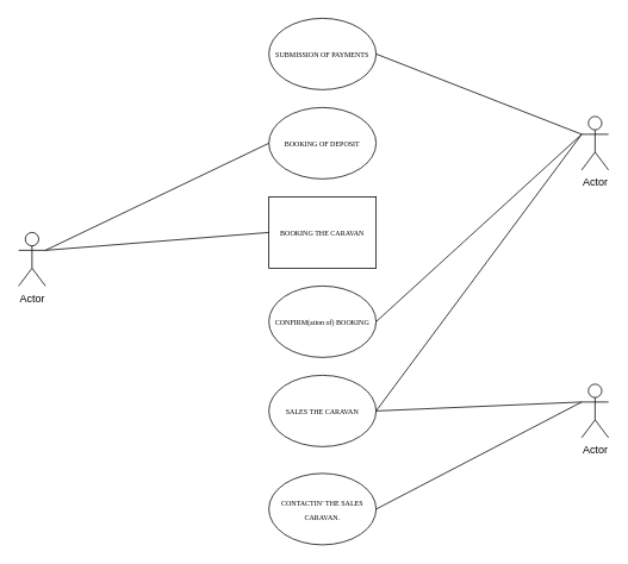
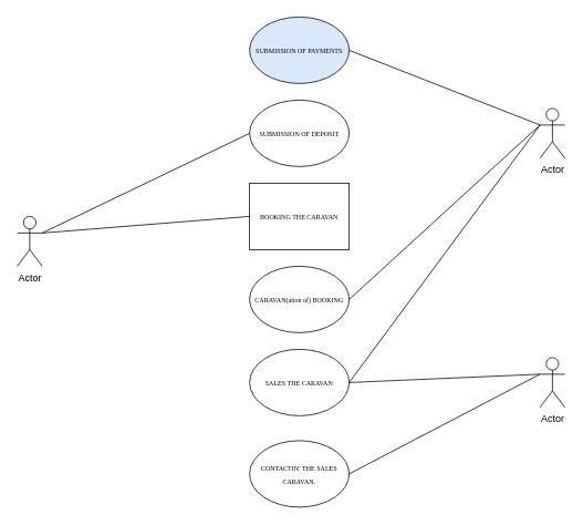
  <mxCell id="0" />
  <mxCell id="1" parent="0" />
  <mxCell id="2" value="Actor" style="shape=umlActor;verticalLabelPosition=bottom;verticalAlign=top;html=1;outlineConnect=0;" vertex="1" parent="1"><mxGeometry x="20" y="260" width="30" height="60" as="geometry" /></mxCell>
  <mxCell id="3" value="Actor" style="shape=umlActor;verticalLabelPosition=bottom;verticalAlign=top;html=1;outlineConnect=0;" vertex="1" parent="1"><mxGeometry x="650" y="430" width="30" height="60" as="geometry" /></mxCell>
  <mxCell id="4" value="Actor" style="shape=umlActor;verticalLabelPosition=bottom;verticalAlign=top;html=1;outlineConnect=0;" vertex="1" parent="1"><mxGeometry x="650" y="130" width="30" height="60" as="geometry" /></mxCell>
- <mxCell id="5" value="&#10;&#10;&lt;b style=&quot;font-weight: normal&quot; id=&quot;docs-internal-guid-d6d6a258-7fff-211c-9da3-53a5a46fa4c5&quot;&gt;&lt;span style=&quot;font-size: 6pt; font-family: &amp;quot;cg times&amp;quot;, serif; color: rgb(0, 0, 0); background-color: transparent; font-weight: 400; font-style: normal; font-variant: normal; text-decoration: none; vertical-align: baseline;&quot;&gt;SUBMISSION OF PAYMENTS&lt;/span&gt;&lt;/b&gt;&#10;&#10;" style="ellipse;whiteSpace=wrap;html=1;" vertex="1" parent="1"><mxGeometry x="300" y="20" width="120" height="80" as="geometry" /></mxCell>
- <mxCell id="6" value="&#10;&#10;&lt;b style=&quot;font-weight: normal&quot; id=&quot;docs-internal-guid-8f80560d-7fff-775f-be3a-dfc5eeb79c76&quot;&gt;&lt;span style=&quot;font-size: 6pt; font-family: &amp;quot;cg times&amp;quot;, serif; color: rgb(0, 0, 0); background-color: transparent; font-weight: 400; font-style: normal; font-variant: normal; text-decoration: none; vertical-align: baseline;&quot;&gt;BOOKING OF DEPOSIT&lt;/span&gt;&lt;/b&gt;&#10;&#10;" style="ellipse;whiteSpace=wrap;html=1;" vertex="1" parent="1"><mxGeometry x="300" y="120" width="120" height="80" as="geometry" /></mxCell>
+ <mxCell id="5" value="&#10;&#10;&lt;b style=&quot;font-weight: normal&quot; id=&quot;docs-internal-guid-d6d6a258-7fff-211c-9da3-53a5a46fa4c5&quot;&gt;&lt;span style=&quot;font-size: 6pt; font-family: &amp;quot;cg times&amp;quot;, serif; color: rgb(0, 0, 0); background-color: transparent; font-weight: 400; font-style: normal; font-variant: normal; text-decoration: none; vertical-align: baseline;&quot;&gt;SUBMISSION OF PAYMENTS&lt;/span&gt;&lt;/b&gt;&#10;&#10;" style="ellipse;whiteSpace=wrap;html=1;fillColor=#dae8fc;" vertex="1" parent="1"><mxGeometry x="300" y="20" width="120" height="80" as="geometry" /></mxCell>
+ <mxCell id="6" value="&#10;&#10;&lt;b style=&quot;font-weight: normal&quot; id=&quot;docs-internal-guid-8f80560d-7fff-775f-be3a-dfc5eeb79c76&quot;&gt;&lt;span style=&quot;font-size: 6pt; font-family: &amp;quot;cg times&amp;quot;, serif; color: rgb(0, 0, 0); background-color: transparent; font-weight: 400; font-style: normal; font-variant: normal; text-decoration: none; vertical-align: baseline;&quot;&gt;SUBMISSION OF DEPOSIT&lt;/span&gt;&lt;/b&gt;&#10;&#10;" style="ellipse;whiteSpace=wrap;html=1;" vertex="1" parent="1"><mxGeometry x="300" y="120" width="120" height="80" as="geometry" /></mxCell>
  <mxCell id="7" value="&#10;&#10;&lt;b style=&quot;font-weight: normal&quot; id=&quot;docs-internal-guid-b35fc8ba-7fff-aa6d-255e-f7da49f02f3e&quot;&gt;&lt;span style=&quot;font-size: 6pt; font-family: &amp;quot;cg times&amp;quot;, serif; color: rgb(0, 0, 0); background-color: transparent; font-weight: 400; font-style: normal; font-variant: normal; text-decoration: none; vertical-align: baseline;&quot;&gt;BOOKING THE CARAVAN&lt;/span&gt;&lt;/b&gt;&#10;&#10;" style="whiteSpace=wrap;html=1;rounded=0;" vertex="1" parent="1"><mxGeometry x="300" y="220" width="120" height="80" as="geometry" /></mxCell>
- <mxCell id="8" value="&#10;&#10;&lt;b style=&quot;font-weight: normal&quot; id=&quot;docs-internal-guid-f1c4a200-7fff-e0e9-b29e-194a61685224&quot;&gt;&lt;span style=&quot;font-size: 6pt; font-family: &amp;quot;cg times&amp;quot;, serif; color: rgb(0, 0, 0); background-color: transparent; font-weight: 400; font-style: normal; font-variant: normal; text-decoration: none; vertical-align: baseline;&quot;&gt;CONFIRM(ation of) BOOKING&lt;/span&gt;&lt;/b&gt;&#10;&#10;" style="ellipse;whiteSpace=wrap;html=1;" vertex="1" parent="1"><mxGeometry x="300" y="320" width="120" height="80" as="geometry" /></mxCell>
+ <mxCell id="8" value="&#10;&#10;&lt;b style=&quot;font-weight: normal&quot; id=&quot;docs-internal-guid-f1c4a200-7fff-e0e9-b29e-194a61685224&quot;&gt;&lt;span style=&quot;font-size: 6pt; font-family: &amp;quot;cg times&amp;quot;, serif; color: rgb(0, 0, 0); background-color: transparent; font-weight: 400; font-style: normal; font-variant: normal; text-decoration: none; vertical-align: baseline;&quot;&gt;CARAVAN(ation of) BOOKING&lt;/span&gt;&lt;/b&gt;&#10;&#10;" style="ellipse;whiteSpace=wrap;html=1;" vertex="1" parent="1"><mxGeometry x="300" y="320" width="120" height="80" as="geometry" /></mxCell>
  <mxCell id="9" value="&#10;&#10;&lt;b style=&quot;font-weight: normal&quot; id=&quot;docs-internal-guid-71d05a63-7fff-0968-0c43-725606d91319&quot;&gt;&lt;span style=&quot;font-size: 6pt; font-family: &amp;quot;cg times&amp;quot;, serif; color: rgb(0, 0, 0); background-color: transparent; font-weight: 400; font-style: normal; font-variant: normal; text-decoration: none; vertical-align: baseline;&quot;&gt;SALES THE CARAVAN&lt;/span&gt;&lt;/b&gt;&#10;&#10;" style="ellipse;whiteSpace=wrap;html=1;" vertex="1" parent="1"><mxGeometry x="300" y="420" width="120" height="80" as="geometry" /></mxCell>
  <mxCell id="10" value="&#10;&#10;&lt;b style=&quot;font-weight: normal&quot; id=&quot;docs-internal-guid-7d473918-7fff-33c1-252f-c5b5c1e5bf32&quot;&gt;&lt;span style=&quot;font-size: 6pt; font-family: &amp;quot;cg times&amp;quot;, serif; color: rgb(0, 0, 0); background-color: transparent; font-weight: 400; font-style: normal; font-variant: normal; text-decoration: none; vertical-align: baseline;&quot;&gt;CONTACTIN’ THE SALES CARAVAN.&lt;/span&gt;&lt;/b&gt;&#10;&#10;" style="ellipse;whiteSpace=wrap;html=1;" vertex="1" parent="1"><mxGeometry x="300" y="530" width="120" height="80" as="geometry" /></mxCell>
  <mxCell id="11" value="" style="endArrow=none;html=1;rounded=0;entryX=0;entryY=0.333;entryDx=0;entryDy=0;entryPerimeter=0;exitX=1;exitY=0.5;exitDx=0;exitDy=0;" edge="1" parent="1" source="9" target="3"><mxGeometry width="50" height="50" relative="1" as="geometry"><mxPoint x="330" y="390" as="sourcePoint" /><mxPoint x="380" y="340" as="targetPoint" /></mxGeometry></mxCell>
  <mxCell id="12" value="" style="endArrow=none;html=1;rounded=0;entryX=0;entryY=0.5;entryDx=0;entryDy=0;" edge="1" parent="1" target="7"><mxGeometry width="50" height="50" relative="1" as="geometry"><mxPoint x="50" y="280" as="sourcePoint" /><mxPoint x="100" y="230" as="targetPoint" /></mxGeometry></mxCell>
  <mxCell id="13" value="" style="endArrow=none;html=1;rounded=0;entryX=0;entryY=0.5;entryDx=0;entryDy=0;" edge="1" parent="1" target="6"><mxGeometry width="50" height="50" relative="1" as="geometry"><mxPoint x="50" y="280" as="sourcePoint" /><mxPoint x="200" y="180" as="targetPoint" /></mxGeometry></mxCell>
  <mxCell id="14" value="" style="endArrow=none;html=1;rounded=0;exitX=1;exitY=0.5;exitDx=0;exitDy=0;" edge="1" parent="1" source="9"><mxGeometry width="50" height="50" relative="1" as="geometry"><mxPoint x="600" y="200" as="sourcePoint" /><mxPoint x="650" y="150" as="targetPoint" /></mxGeometry></mxCell>
  <mxCell id="15" value="" style="endArrow=none;html=1;rounded=0;exitX=1;exitY=0.5;exitDx=0;exitDy=0;" edge="1" parent="1" source="8"><mxGeometry width="50" height="50" relative="1" as="geometry"><mxPoint x="600" y="200" as="sourcePoint" /><mxPoint x="650" y="150" as="targetPoint" /></mxGeometry></mxCell>
  <mxCell id="16" value="" style="endArrow=none;html=1;rounded=0;exitX=1;exitY=0.5;exitDx=0;exitDy=0;" edge="1" parent="1" source="5"><mxGeometry width="50" height="50" relative="1" as="geometry"><mxPoint x="600" y="200" as="sourcePoint" /><mxPoint x="650" y="150" as="targetPoint" /></mxGeometry></mxCell>
  <mxCell id="17" value="" style="endArrow=none;html=1;rounded=0;exitX=1;exitY=0.5;exitDx=0;exitDy=0;" edge="1" parent="1" source="10"><mxGeometry width="50" height="50" relative="1" as="geometry"><mxPoint x="600" y="500" as="sourcePoint" /><mxPoint x="650" y="450" as="targetPoint" /></mxGeometry></mxCell>
